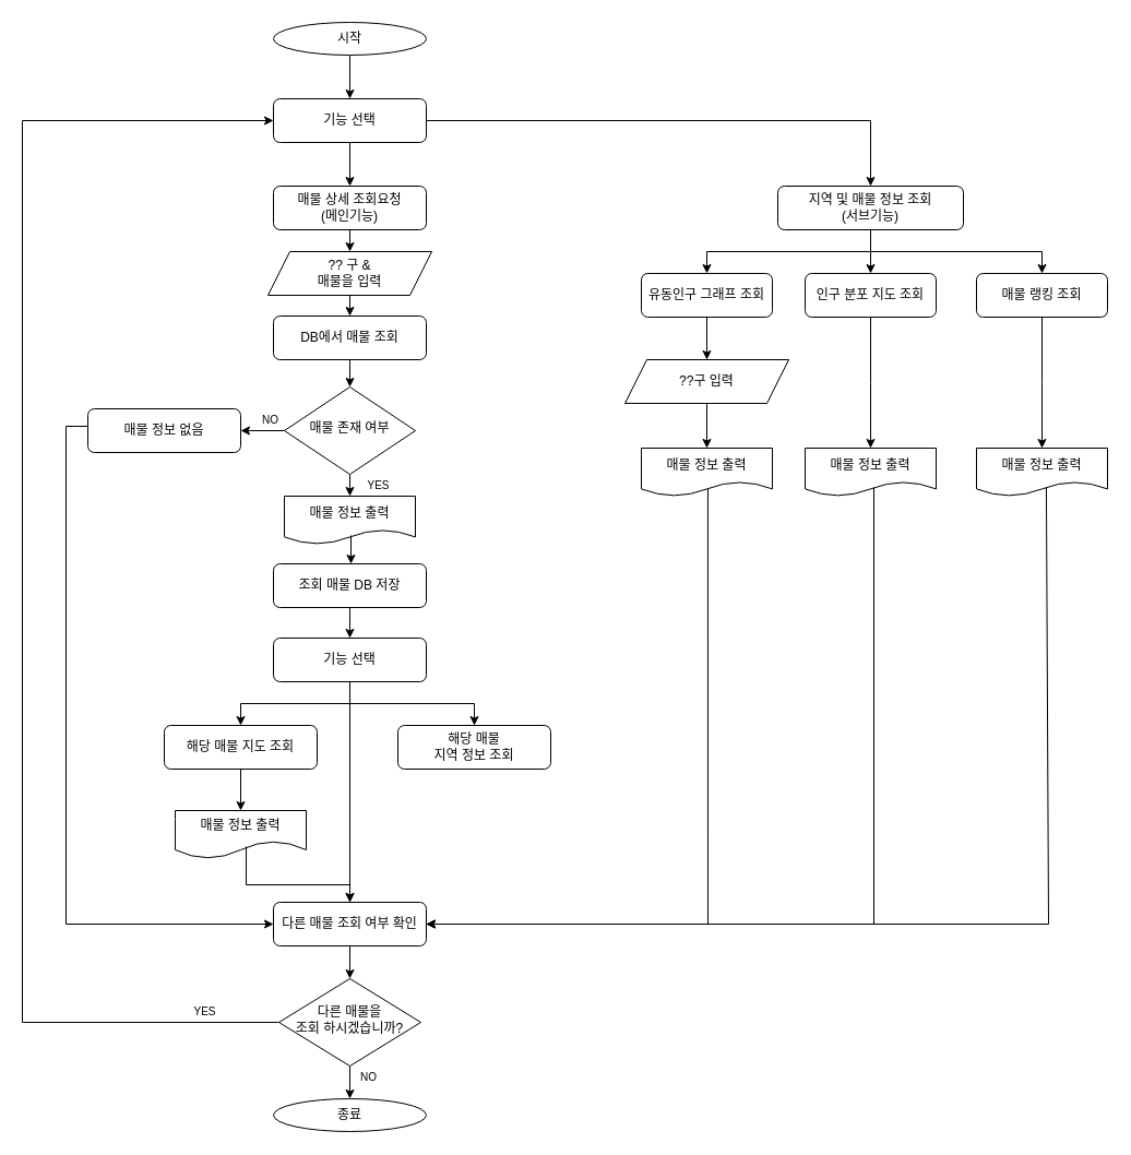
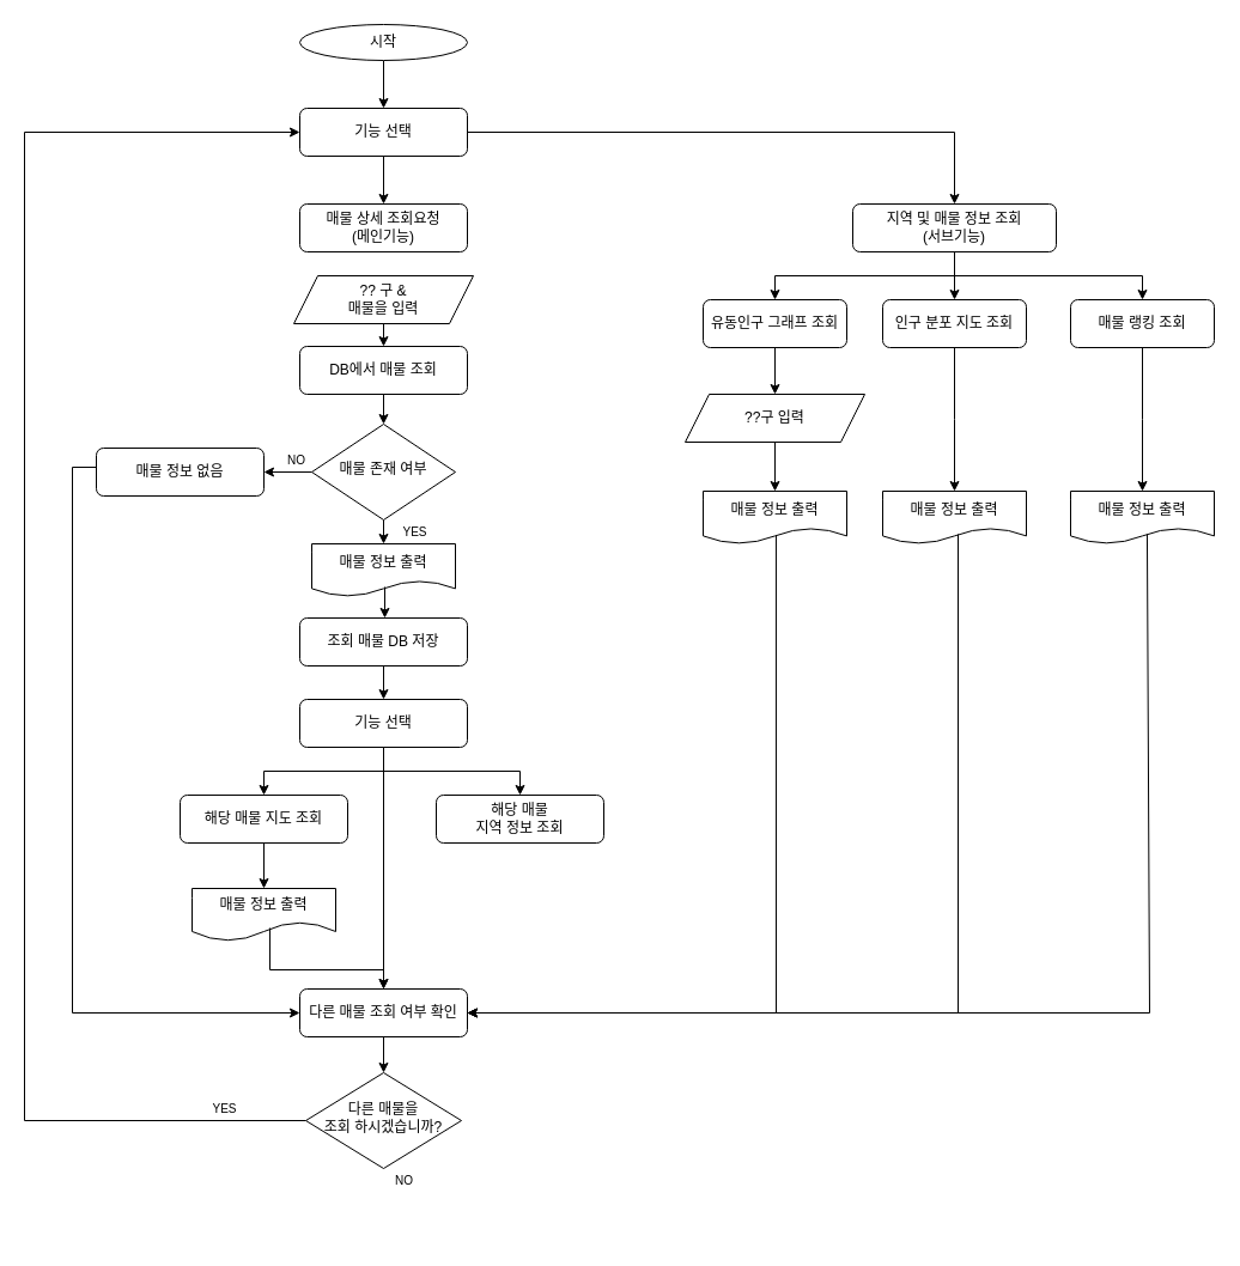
  <mxCell id="0" />
  <mxCell id="1" parent="0" />
  <mxCell id="2" style="edgeStyle=orthogonalEdgeStyle;rounded=0;orthogonalLoop=1;jettySize=auto;html=1;exitX=0.5;exitY=1;exitDx=0;exitDy=0;" parent="1" source="4" edge="1"><mxGeometry relative="1" as="geometry"><mxPoint x="320" y="454" as="targetPoint" /></mxGeometry></mxCell>
  <mxCell id="3" style="edgeStyle=orthogonalEdgeStyle;rounded=0;orthogonalLoop=1;jettySize=auto;html=1;exitX=0;exitY=0.5;exitDx=0;exitDy=0;entryX=1;entryY=0.5;entryDx=0;entryDy=0;" parent="1" source="4" target="35" edge="1"><mxGeometry relative="1" as="geometry" /></mxCell>
  <mxCell id="4" value="매물 존재 여부" style="rhombus;whiteSpace=wrap;html=1;shadow=0;fontFamily=Helvetica;fontSize=12;align=center;strokeWidth=1;spacing=6;spacingTop=-4;" parent="1" vertex="1"><mxGeometry x="260" y="354" width="120" height="80" as="geometry" /></mxCell>
- <mxCell id="5" style="edgeStyle=orthogonalEdgeStyle;rounded=0;orthogonalLoop=1;jettySize=auto;html=1;exitX=0.5;exitY=1;exitDx=0;exitDy=0;entryX=0.5;entryY=0;entryDx=0;entryDy=0;" parent="1" source="7" target="14" edge="1"><mxGeometry relative="1" as="geometry" /></mxCell>
  <mxCell id="6" style="edgeStyle=orthogonalEdgeStyle;rounded=0;orthogonalLoop=1;jettySize=auto;html=1;exitX=0;exitY=0.5;exitDx=0;exitDy=0;entryX=0;entryY=0.5;entryDx=0;entryDy=0;" parent="1" source="7" target="18" edge="1"><mxGeometry relative="1" as="geometry"><Array as="points"><mxPoint x="20" y="936" /><mxPoint x="20" y="110" /></Array></mxGeometry></mxCell>
  <mxCell id="7" value="다른 매물을&lt;div&gt;조회 하시겠습니까?&lt;/div&gt;" style="rhombus;whiteSpace=wrap;html=1;shadow=0;fontFamily=Helvetica;fontSize=12;align=center;strokeWidth=1;spacing=6;spacingTop=-4;" parent="1" vertex="1"><mxGeometry x="255" y="896" width="130" height="80" as="geometry" /></mxCell>
  <mxCell id="8" style="edgeStyle=orthogonalEdgeStyle;rounded=0;orthogonalLoop=1;jettySize=auto;html=1;exitX=0.5;exitY=1;exitDx=0;exitDy=0;entryX=0.5;entryY=0;entryDx=0;entryDy=0;" parent="1" source="9" target="7" edge="1"><mxGeometry relative="1" as="geometry" /></mxCell>
  <mxCell id="9" value="다른 매물 조회 여부 확인" style="rounded=1;whiteSpace=wrap;html=1;fontSize=12;glass=0;strokeWidth=1;shadow=0;" parent="1" vertex="1"><mxGeometry x="250" y="826" width="140" height="40" as="geometry" /></mxCell>
  <mxCell id="10" style="edgeStyle=orthogonalEdgeStyle;rounded=0;orthogonalLoop=1;jettySize=auto;html=1;exitX=0.5;exitY=1;exitDx=0;exitDy=0;entryX=0.5;entryY=0;entryDx=0;entryDy=0;" parent="1" source="11" target="40" edge="1"><mxGeometry relative="1" as="geometry" /></mxCell>
  <mxCell id="11" value="조회 매물 DB 저장" style="rounded=1;whiteSpace=wrap;html=1;fontSize=12;glass=0;strokeWidth=1;shadow=0;" parent="1" vertex="1"><mxGeometry x="250" y="516" width="140" height="40" as="geometry" /></mxCell>
  <mxCell id="12" style="edgeStyle=orthogonalEdgeStyle;rounded=0;orthogonalLoop=1;jettySize=auto;html=1;exitX=0.5;exitY=1;exitDx=0;exitDy=0;" parent="1" source="13" target="18" edge="1"><mxGeometry relative="1" as="geometry" /></mxCell>
  <mxCell id="13" value="시작" style="ellipse;whiteSpace=wrap;html=1;" parent="1" vertex="1"><mxGeometry x="250" y="20" width="140" height="30" as="geometry" /></mxCell>
- <mxCell id="14" value="종료" style="ellipse;whiteSpace=wrap;html=1;" parent="1" vertex="1"><mxGeometry x="250" y="1006" width="140" height="30" as="geometry" /></mxCell>
  <mxCell id="15" style="edgeStyle=orthogonalEdgeStyle;rounded=0;orthogonalLoop=1;jettySize=auto;html=1;exitX=0.5;exitY=1;exitDx=0;exitDy=0;" parent="1" source="16" target="4" edge="1"><mxGeometry relative="1" as="geometry" /></mxCell>
  <mxCell id="16" value="DB에서 매물 조회" style="rounded=1;whiteSpace=wrap;html=1;fontSize=12;glass=0;strokeWidth=1;shadow=0;" parent="1" vertex="1"><mxGeometry x="250" y="289" width="140" height="40" as="geometry" /></mxCell>
  <mxCell id="17" style="edgeStyle=orthogonalEdgeStyle;rounded=0;orthogonalLoop=1;jettySize=auto;html=1;exitX=0.5;exitY=1;exitDx=0;exitDy=0;entryX=0.5;entryY=0;entryDx=0;entryDy=0;" parent="1" source="18" target="24" edge="1"><mxGeometry relative="1" as="geometry" /></mxCell>
  <mxCell id="18" value="기능 선택" style="rounded=1;whiteSpace=wrap;html=1;fontSize=12;glass=0;strokeWidth=1;shadow=0;" parent="1" vertex="1"><mxGeometry x="250" y="90" width="140" height="40" as="geometry" /></mxCell>
  <mxCell id="19" style="edgeStyle=orthogonalEdgeStyle;rounded=0;orthogonalLoop=1;jettySize=auto;html=1;exitX=0.5;exitY=1;exitDx=0;exitDy=0;entryX=0.5;entryY=0;entryDx=0;entryDy=0;" parent="1" source="22" target="28" edge="1"><mxGeometry relative="1" as="geometry" /></mxCell>
  <mxCell id="20" style="edgeStyle=orthogonalEdgeStyle;rounded=0;orthogonalLoop=1;jettySize=auto;html=1;exitX=0.5;exitY=1;exitDx=0;exitDy=0;entryX=0.5;entryY=0;entryDx=0;entryDy=0;" parent="1" source="22" target="32" edge="1"><mxGeometry relative="1" as="geometry" /></mxCell>
  <mxCell id="21" style="edgeStyle=orthogonalEdgeStyle;rounded=0;orthogonalLoop=1;jettySize=auto;html=1;exitX=0.5;exitY=1;exitDx=0;exitDy=0;entryX=0.5;entryY=0;entryDx=0;entryDy=0;" parent="1" source="22" target="30" edge="1"><mxGeometry relative="1" as="geometry" /></mxCell>
  <mxCell id="22" value="지역 및 매물 정보 조회&lt;div&gt;(서브기능)&lt;/div&gt;" style="rounded=1;whiteSpace=wrap;html=1;fontSize=12;glass=0;strokeWidth=1;shadow=0;" parent="1" vertex="1"><mxGeometry x="712" y="170" width="170" height="40" as="geometry" /></mxCell>
- <mxCell id="23" style="edgeStyle=orthogonalEdgeStyle;rounded=0;orthogonalLoop=1;jettySize=auto;html=1;exitX=0.5;exitY=1;exitDx=0;exitDy=0;entryX=0.5;entryY=0;entryDx=0;entryDy=0;" edge="1" parent="1" source="24" target="46"><mxGeometry relative="1" as="geometry" /></mxCell>
  <mxCell id="24" value="매물 상세 조회요청&lt;div&gt;(메인기능)&lt;/div&gt;" style="rounded=1;whiteSpace=wrap;html=1;fontSize=12;glass=0;strokeWidth=1;shadow=0;" parent="1" vertex="1"><mxGeometry x="250" y="170" width="140" height="40" as="geometry" /></mxCell>
  <mxCell id="25" style="edgeStyle=orthogonalEdgeStyle;rounded=0;orthogonalLoop=1;jettySize=auto;html=1;exitX=0.5;exitY=1;exitDx=0;exitDy=0;entryX=0.5;entryY=0;entryDx=0;entryDy=0;" edge="1" parent="1" source="26" target="51"><mxGeometry relative="1" as="geometry" /></mxCell>
  <mxCell id="26" value="해당 매물 지도 조회" style="rounded=1;whiteSpace=wrap;html=1;fontSize=12;glass=0;strokeWidth=1;shadow=0;" parent="1" vertex="1"><mxGeometry x="150" y="664" width="140" height="40" as="geometry" /></mxCell>
  <mxCell id="27" style="edgeStyle=orthogonalEdgeStyle;rounded=0;orthogonalLoop=1;jettySize=auto;html=1;exitX=0.5;exitY=1;exitDx=0;exitDy=0;" edge="1" parent="1" source="28"><mxGeometry relative="1" as="geometry"><mxPoint x="797" y="410" as="targetPoint" /></mxGeometry></mxCell>
  <mxCell id="28" value="인구 분포 지도 조회" style="rounded=1;whiteSpace=wrap;html=1;fontSize=12;glass=0;strokeWidth=1;shadow=0;" parent="1" vertex="1"><mxGeometry x="737" y="250" width="120" height="40" as="geometry" /></mxCell>
  <mxCell id="29" style="edgeStyle=orthogonalEdgeStyle;rounded=0;orthogonalLoop=1;jettySize=auto;html=1;exitX=0.5;exitY=1;exitDx=0;exitDy=0;" parent="1" source="30" edge="1"><mxGeometry relative="1" as="geometry"><mxPoint x="954" y="410" as="targetPoint" /></mxGeometry></mxCell>
  <mxCell id="30" value="매물 랭킹 조회" style="rounded=1;whiteSpace=wrap;html=1;fontSize=12;glass=0;strokeWidth=1;shadow=0;" parent="1" vertex="1"><mxGeometry x="894" y="250" width="120" height="40" as="geometry" /></mxCell>
  <mxCell id="31" style="edgeStyle=orthogonalEdgeStyle;rounded=0;orthogonalLoop=1;jettySize=auto;html=1;exitX=0.5;exitY=1;exitDx=0;exitDy=0;" edge="1" parent="1" source="32" target="48"><mxGeometry relative="1" as="geometry" /></mxCell>
  <mxCell id="32" value="유동인구 그래프 조회" style="rounded=1;whiteSpace=wrap;html=1;fontSize=12;glass=0;strokeWidth=1;shadow=0;" parent="1" vertex="1"><mxGeometry x="587" y="250" width="120" height="40" as="geometry" /></mxCell>
  <mxCell id="33" style="edgeStyle=orthogonalEdgeStyle;rounded=0;orthogonalLoop=1;jettySize=auto;html=1;exitX=1;exitY=0.5;exitDx=0;exitDy=0;entryX=0.5;entryY=0;entryDx=0;entryDy=0;" parent="1" source="18" target="22" edge="1"><mxGeometry relative="1" as="geometry" /></mxCell>
  <mxCell id="34" style="edgeStyle=orthogonalEdgeStyle;rounded=0;orthogonalLoop=1;jettySize=auto;html=1;exitX=0;exitY=0.5;exitDx=0;exitDy=0;entryX=0;entryY=0.5;entryDx=0;entryDy=0;" parent="1" source="35" target="9" edge="1"><mxGeometry relative="1" as="geometry"><Array as="points"><mxPoint x="80" y="390" /><mxPoint x="60" y="390" /><mxPoint x="60" y="846" /></Array></mxGeometry></mxCell>
  <mxCell id="35" value="매물 정보 없음" style="rounded=1;whiteSpace=wrap;html=1;fontSize=12;glass=0;strokeWidth=1;shadow=0;" parent="1" vertex="1"><mxGeometry x="80" y="374" width="140" height="40" as="geometry" /></mxCell>
  <mxCell id="36" value="&lt;div&gt;해당 매물&lt;/div&gt;지역 정보 조회" style="rounded=1;whiteSpace=wrap;html=1;fontSize=12;glass=0;strokeWidth=1;shadow=0;" parent="1" vertex="1"><mxGeometry x="364" y="664" width="140" height="40" as="geometry" /></mxCell>
  <mxCell id="37" style="edgeStyle=orthogonalEdgeStyle;rounded=0;orthogonalLoop=1;jettySize=auto;html=1;exitX=0.5;exitY=1;exitDx=0;exitDy=0;entryX=0.5;entryY=0;entryDx=0;entryDy=0;" parent="1" source="40" target="26" edge="1"><mxGeometry relative="1" as="geometry" /></mxCell>
  <mxCell id="38" style="edgeStyle=orthogonalEdgeStyle;rounded=0;orthogonalLoop=1;jettySize=auto;html=1;exitX=0.5;exitY=1;exitDx=0;exitDy=0;entryX=0.5;entryY=0;entryDx=0;entryDy=0;" parent="1" source="40" target="36" edge="1"><mxGeometry relative="1" as="geometry" /></mxCell>
  <mxCell id="39" style="edgeStyle=orthogonalEdgeStyle;rounded=0;orthogonalLoop=1;jettySize=auto;html=1;exitX=0.5;exitY=1;exitDx=0;exitDy=0;entryX=0.5;entryY=0;entryDx=0;entryDy=0;" parent="1" source="40" target="9" edge="1"><mxGeometry relative="1" as="geometry" /></mxCell>
  <mxCell id="40" value="기능 선택" style="rounded=1;whiteSpace=wrap;html=1;fontSize=12;glass=0;strokeWidth=1;shadow=0;" parent="1" vertex="1"><mxGeometry x="250" y="584" width="140" height="40" as="geometry" /></mxCell>
  <mxCell id="41" value="YES" style="text;html=1;align=center;verticalAlign=middle;whiteSpace=wrap;rounded=0;fontSize=10;" parent="1" vertex="1"><mxGeometry x="329" y="434" width="35" height="20" as="geometry" /></mxCell>
  <mxCell id="42" value="YES" style="text;html=1;align=center;verticalAlign=middle;whiteSpace=wrap;rounded=0;fontSize=10;" parent="1" vertex="1"><mxGeometry x="170" y="916" width="35" height="20" as="geometry" /></mxCell>
  <mxCell id="43" value="NO" style="text;html=1;align=center;verticalAlign=middle;whiteSpace=wrap;rounded=0;fontSize=10;" parent="1" vertex="1"><mxGeometry x="320" y="976" width="35" height="20" as="geometry" /></mxCell>
  <mxCell id="44" value="NO" style="text;html=1;align=center;verticalAlign=middle;whiteSpace=wrap;rounded=0;fontSize=10;" parent="1" vertex="1"><mxGeometry x="230" y="374" width="35" height="20" as="geometry" /></mxCell>
  <mxCell id="45" style="edgeStyle=orthogonalEdgeStyle;rounded=0;orthogonalLoop=1;jettySize=auto;html=1;exitX=0.5;exitY=1;exitDx=0;exitDy=0;entryX=0.5;entryY=0;entryDx=0;entryDy=0;" edge="1" parent="1" source="46" target="16"><mxGeometry relative="1" as="geometry" /></mxCell>
  <mxCell id="46" value="&lt;div&gt;?? 구 &amp;amp;&lt;/div&gt;매물을 입력" style="shape=parallelogram;perimeter=parallelogramPerimeter;whiteSpace=wrap;html=1;fixedSize=1;" vertex="1" parent="1"><mxGeometry x="245" y="230" width="150" height="40" as="geometry" /></mxCell>
  <mxCell id="47" style="edgeStyle=orthogonalEdgeStyle;rounded=0;orthogonalLoop=1;jettySize=auto;html=1;exitX=0.5;exitY=1;exitDx=0;exitDy=0;" edge="1" parent="1" source="48"><mxGeometry relative="1" as="geometry"><mxPoint x="647" y="410" as="targetPoint" /></mxGeometry></mxCell>
  <mxCell id="48" value="??구 입력&lt;div&gt;&lt;/div&gt;" style="shape=parallelogram;perimeter=parallelogramPerimeter;whiteSpace=wrap;html=1;fixedSize=1;" vertex="1" parent="1"><mxGeometry x="572" y="329" width="150" height="40" as="geometry" /></mxCell>
  <mxCell id="49" value="매물 정보 출력" style="shape=document;whiteSpace=wrap;html=1;boundedLbl=1;" vertex="1" parent="1"><mxGeometry x="260" y="454" width="120" height="44" as="geometry" /></mxCell>
  <mxCell id="50" style="edgeStyle=orthogonalEdgeStyle;rounded=0;orthogonalLoop=1;jettySize=auto;html=1;exitX=0.5;exitY=1;exitDx=0;exitDy=0;startSize=6;strokeWidth=1;" edge="1" parent="1"><mxGeometry relative="1" as="geometry"><mxPoint x="321" y="490" as="sourcePoint" /><mxPoint x="321" y="516" as="targetPoint" /></mxGeometry></mxCell>
  <mxCell id="51" value="매물 정보 출력" style="shape=document;whiteSpace=wrap;html=1;boundedLbl=1;size=0.364;" vertex="1" parent="1"><mxGeometry x="160" y="742" width="120" height="44" as="geometry" /></mxCell>
  <mxCell id="52" value="매물 정보 출력" style="shape=document;whiteSpace=wrap;html=1;boundedLbl=1;" vertex="1" parent="1"><mxGeometry x="737" y="410" width="120" height="44" as="geometry" /></mxCell>
  <mxCell id="53" value="매물 정보 출력" style="shape=document;whiteSpace=wrap;html=1;boundedLbl=1;" vertex="1" parent="1"><mxGeometry x="894" y="410" width="120" height="44" as="geometry" /></mxCell>
  <mxCell id="54" value="매물 정보 출력" style="shape=document;whiteSpace=wrap;html=1;boundedLbl=1;" vertex="1" parent="1"><mxGeometry x="587" y="410" width="120" height="44" as="geometry" /></mxCell>
  <mxCell id="55" value="" style="endArrow=classic;html=1;rounded=0;exitX=0.542;exitY=0.75;exitDx=0;exitDy=0;exitPerimeter=0;entryX=0.5;entryY=0;entryDx=0;entryDy=0;" edge="1" parent="1" source="51" target="9"><mxGeometry width="50" height="50" relative="1" as="geometry"><mxPoint x="80" y="813.008" as="sourcePoint" /><mxPoint x="574.04" y="790" as="targetPoint" /><Array as="points"><mxPoint x="225" y="810" /><mxPoint x="320" y="810" /></Array></mxGeometry></mxCell>
  <mxCell id="56" value="" style="endArrow=classic;html=1;rounded=0;exitX=0.508;exitY=0.841;exitDx=0;exitDy=0;exitPerimeter=0;entryX=1;entryY=0.5;entryDx=0;entryDy=0;" edge="1" parent="1" source="54" target="9"><mxGeometry width="50" height="50" relative="1" as="geometry"><mxPoint x="620" y="520" as="sourcePoint" /><mxPoint x="670" y="470" as="targetPoint" /><Array as="points"><mxPoint x="648" y="846" /></Array></mxGeometry></mxCell>
  <mxCell id="57" value="" style="endArrow=classic;html=1;rounded=0;entryX=1;entryY=0.5;entryDx=0;entryDy=0;" edge="1" parent="1" target="9"><mxGeometry width="50" height="50" relative="1" as="geometry"><mxPoint x="800" y="446" as="sourcePoint" /><mxPoint x="440" y="800" as="targetPoint" /><Array as="points"><mxPoint x="800" y="846" /></Array></mxGeometry></mxCell>
  <mxCell id="58" value="" style="endArrow=classic;html=1;rounded=0;entryX=1;entryY=0.5;entryDx=0;entryDy=0;exitX=0.533;exitY=0.818;exitDx=0;exitDy=0;exitPerimeter=0;" edge="1" parent="1" source="53" target="9"><mxGeometry width="50" height="50" relative="1" as="geometry"><mxPoint x="1020" y="580" as="sourcePoint" /><mxPoint x="1020" y="470" as="targetPoint" /><Array as="points"><mxPoint x="960" y="846" /></Array></mxGeometry></mxCell>
